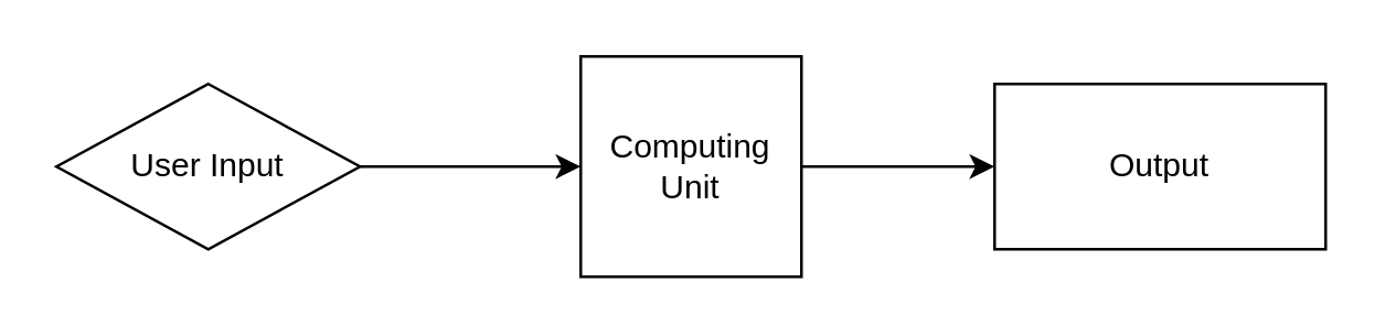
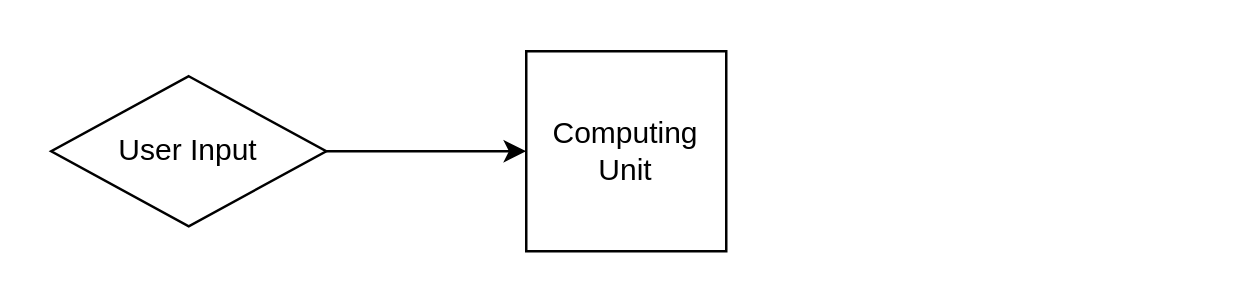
  <mxCell id="0" />
  <mxCell id="1" parent="0" />
  <mxCell id="2" value="" style="edgeStyle=orthogonalEdgeStyle;rounded=0;orthogonalLoop=1;jettySize=auto;html=1;" edge="1" parent="1" source="3" target="5"><mxGeometry relative="1" as="geometry" /></mxCell>
  <mxCell id="3" value="User Input" style="rhombus;whiteSpace=wrap;html=1;" vertex="1" parent="1"><mxGeometry x="20" y="30" width="110" height="60" as="geometry" /></mxCell>
- <mxCell id="4" value="" style="edgeStyle=orthogonalEdgeStyle;rounded=0;orthogonalLoop=1;jettySize=auto;html=1;" edge="1" parent="1" source="5" target="6"><mxGeometry relative="1" as="geometry" /></mxCell>
  <mxCell id="5" value="Computing&lt;div&gt;Unit&lt;/div&gt;" style="whiteSpace=wrap;html=1;aspect=fixed;" vertex="1" parent="1"><mxGeometry x="210" y="20" width="80" height="80" as="geometry" /></mxCell>
- <mxCell id="6" value="Output" style="rounded=0;whiteSpace=wrap;html=1;" vertex="1" parent="1"><mxGeometry x="360" y="30" width="120" height="60" as="geometry" /></mxCell>
